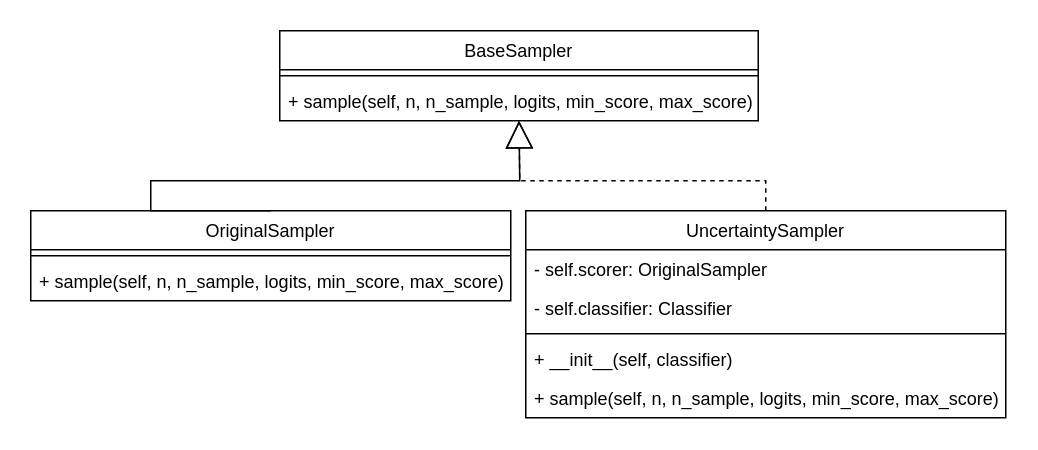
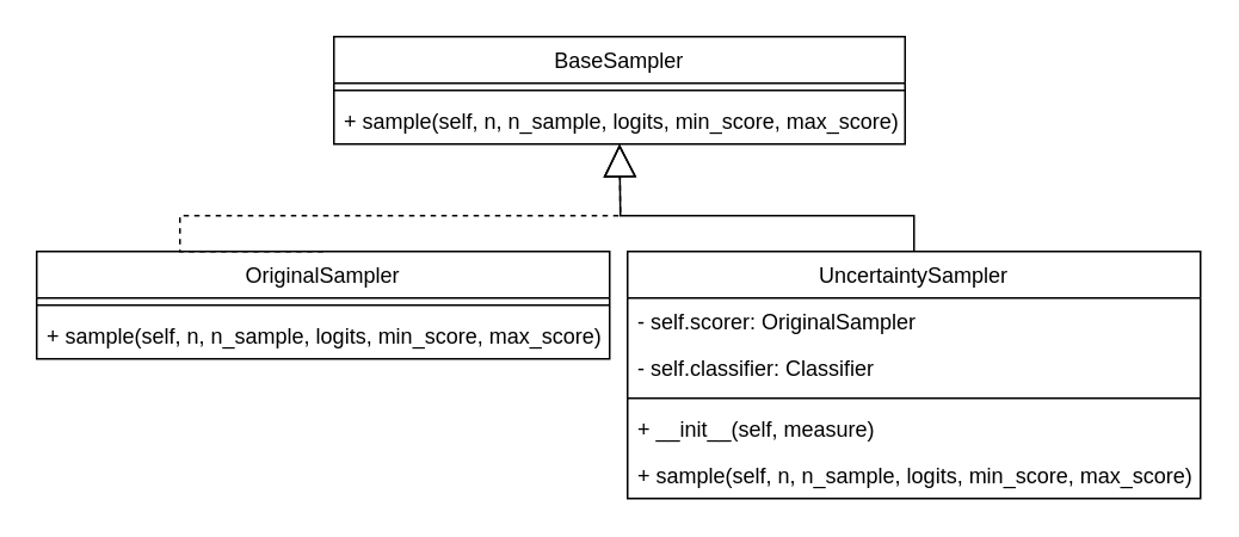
  <mxCell id="0" />
  <mxCell id="1" parent="0" />
  <mxCell id="2" value="BaseSampler" style="swimlane;fontStyle=0;align=center;verticalAlign=top;childLayout=stackLayout;horizontal=1;startSize=26;horizontalStack=0;resizeParent=1;resizeLast=0;collapsible=1;marginBottom=0;rounded=0;shadow=0;strokeWidth=1;" parent="1" vertex="1"><mxGeometry x="186" y="20" width="319" height="60" as="geometry"><mxRectangle x="550" y="140" width="160" height="26" as="alternateBounds" /></mxGeometry></mxCell>
  <mxCell id="3" value="" style="line;html=1;strokeWidth=1;align=left;verticalAlign=middle;spacingTop=-1;spacingLeft=3;spacingRight=3;rotatable=0;labelPosition=right;points=[];portConstraint=eastwest;" parent="2" vertex="1"><mxGeometry y="26" width="319" height="8" as="geometry" /></mxCell>
  <mxCell id="4" value="+ sample(self, n, n_sample, logits, min_score, max_score)&#10;" style="text;align=left;verticalAlign=top;spacingLeft=4;spacingRight=4;overflow=hidden;rotatable=0;points=[[0,0.5],[1,0.5]];portConstraint=eastwest;" parent="2" vertex="1"><mxGeometry y="34" width="319" height="26" as="geometry" /></mxCell>
  <mxCell id="5" value="OriginalSampler" style="swimlane;fontStyle=0;align=center;verticalAlign=top;childLayout=stackLayout;horizontal=1;startSize=26;horizontalStack=0;resizeParent=1;resizeLast=0;collapsible=1;marginBottom=0;rounded=0;shadow=0;strokeWidth=1;" parent="1" vertex="1"><mxGeometry x="20" y="140" width="320" height="60" as="geometry"><mxRectangle x="550" y="140" width="160" height="26" as="alternateBounds" /></mxGeometry></mxCell>
  <mxCell id="6" value="" style="line;html=1;strokeWidth=1;align=left;verticalAlign=middle;spacingTop=-1;spacingLeft=3;spacingRight=3;rotatable=0;labelPosition=right;points=[];portConstraint=eastwest;" parent="5" vertex="1"><mxGeometry y="26" width="320" height="8" as="geometry" /></mxCell>
  <mxCell id="7" value="+ sample(self, n, n_sample, logits, min_score, max_score)&#10;" style="text;align=left;verticalAlign=top;spacingLeft=4;spacingRight=4;overflow=hidden;rotatable=0;points=[[0,0.5],[1,0.5]];portConstraint=eastwest;" parent="5" vertex="1"><mxGeometry y="34" width="320" height="26" as="geometry" /></mxCell>
  <mxCell id="8" value="UncertaintySampler" style="swimlane;fontStyle=0;align=center;verticalAlign=top;childLayout=stackLayout;horizontal=1;startSize=26;horizontalStack=0;resizeParent=1;resizeLast=0;collapsible=1;marginBottom=0;rounded=0;shadow=0;strokeWidth=1;" parent="1" vertex="1"><mxGeometry x="350" y="140" width="320" height="138" as="geometry"><mxRectangle x="550" y="140" width="160" height="26" as="alternateBounds" /></mxGeometry></mxCell>
  <mxCell id="9" value="- self.scorer: OriginalSampler" style="text;align=left;verticalAlign=top;spacingLeft=4;spacingRight=4;overflow=hidden;rotatable=0;points=[[0,0.5],[1,0.5]];portConstraint=eastwest;rounded=0;shadow=0;html=0;" parent="8" vertex="1"><mxGeometry y="26" width="320" height="26" as="geometry" /></mxCell>
  <mxCell id="10" value="- self.classifier: Classifier" style="text;align=left;verticalAlign=top;spacingLeft=4;spacingRight=4;overflow=hidden;rotatable=0;points=[[0,0.5],[1,0.5]];portConstraint=eastwest;rounded=0;shadow=0;html=0;" parent="8" vertex="1"><mxGeometry y="52" width="320" height="26" as="geometry" /></mxCell>
  <mxCell id="11" value="" style="line;html=1;strokeWidth=1;align=left;verticalAlign=middle;spacingTop=-1;spacingLeft=3;spacingRight=3;rotatable=0;labelPosition=right;points=[];portConstraint=eastwest;" parent="8" vertex="1"><mxGeometry y="78" width="320" height="8" as="geometry" /></mxCell>
- <mxCell id="12" value="+ __init__(self, classifier)" style="text;align=left;verticalAlign=top;spacingLeft=4;spacingRight=4;overflow=hidden;rotatable=0;points=[[0,0.5],[1,0.5]];portConstraint=eastwest;" parent="8" vertex="1"><mxGeometry y="86" width="320" height="26" as="geometry" /></mxCell>
+ <mxCell id="12" value="+ __init__(self, measure)" style="text;align=left;verticalAlign=top;spacingLeft=4;spacingRight=4;overflow=hidden;rotatable=0;points=[[0,0.5],[1,0.5]];portConstraint=eastwest;" parent="8" vertex="1"><mxGeometry y="86" width="320" height="26" as="geometry" /></mxCell>
  <mxCell id="13" value="+ sample(self, n, n_sample, logits, min_score, max_score)&#10;" style="text;align=left;verticalAlign=top;spacingLeft=4;spacingRight=4;overflow=hidden;rotatable=0;points=[[0,0.5],[1,0.5]];portConstraint=eastwest;" parent="8" vertex="1"><mxGeometry y="112" width="320" height="26" as="geometry" /></mxCell>
- <mxCell id="14" value="" style="endArrow=block;endSize=16;endFill=0;html=1;rounded=0;entryX=0.5;entryY=1;entryDx=0;entryDy=0;exitX=0.5;exitY=0;exitDx=0;exitDy=0;dashed=1;" parent="1" source="8" target="2" edge="1"><mxGeometry x="-0.625" y="3" width="160" relative="1" as="geometry"><mxPoint x="-13" y="559" as="sourcePoint" /><mxPoint x="-120" y="689" as="targetPoint" /><mxPoint as="offset" /><Array as="points"><mxPoint x="510" y="120" /><mxPoint x="346" y="120" /></Array></mxGeometry></mxCell>
- <mxCell id="15" value="" style="endArrow=block;endSize=16;endFill=0;html=1;rounded=0;exitX=0.5;exitY=0;exitDx=0;exitDy=0;entryX=0.5;entryY=1;entryDx=0;entryDy=0;" parent="1" source="5" target="2" edge="1"><mxGeometry x="-0.625" y="3" width="160" relative="1" as="geometry"><mxPoint x="435" y="180" as="sourcePoint" /><mxPoint x="350" y="90" as="targetPoint" /><mxPoint as="offset" /><Array as="points"><mxPoint x="100" y="140" /><mxPoint x="100" y="120" /><mxPoint x="346" y="120" /></Array></mxGeometry></mxCell>
+ <mxCell id="14" value="" style="endArrow=block;endSize=16;endFill=0;html=1;rounded=0;entryX=0.5;entryY=1;entryDx=0;entryDy=0;exitX=0.5;exitY=0;exitDx=0;exitDy=0;" parent="1" source="8" target="2" edge="1"><mxGeometry x="-0.625" y="3" width="160" relative="1" as="geometry"><mxPoint x="-13" y="559" as="sourcePoint" /><mxPoint x="-120" y="689" as="targetPoint" /><mxPoint as="offset" /><Array as="points"><mxPoint x="510" y="120" /><mxPoint x="346" y="120" /></Array></mxGeometry></mxCell>
+ <mxCell id="15" value="" style="endArrow=block;endSize=16;endFill=0;html=1;rounded=0;exitX=0.5;exitY=0;exitDx=0;exitDy=0;entryX=0.5;entryY=1;entryDx=0;entryDy=0;dashed=1;" parent="1" source="5" target="2" edge="1"><mxGeometry x="-0.625" y="3" width="160" relative="1" as="geometry"><mxPoint x="435" y="180" as="sourcePoint" /><mxPoint x="350" y="90" as="targetPoint" /><mxPoint as="offset" /><Array as="points"><mxPoint x="100" y="140" /><mxPoint x="100" y="120" /><mxPoint x="346" y="120" /></Array></mxGeometry></mxCell>
